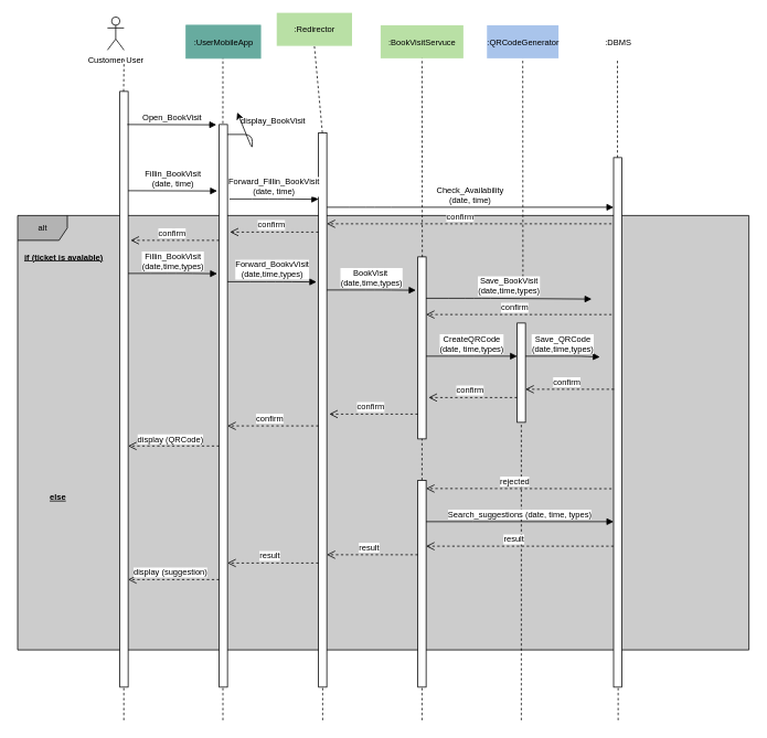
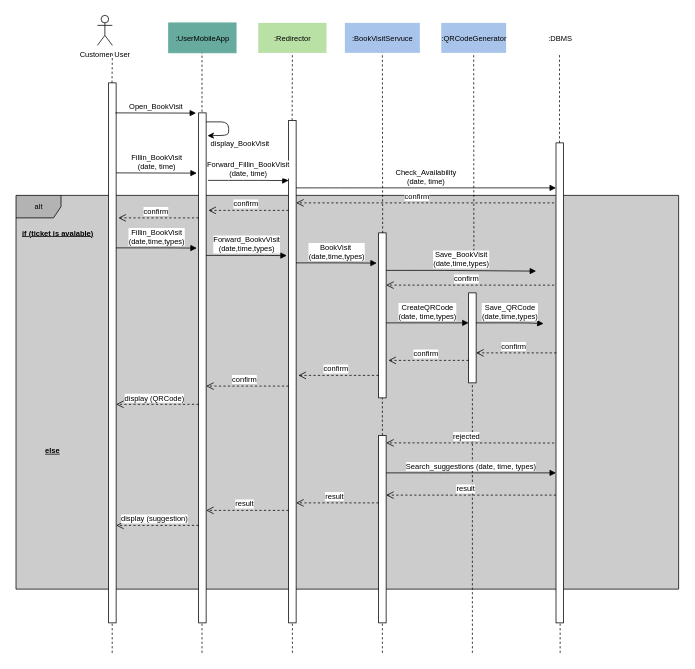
  <mxCell id="0" />
  <mxCell id="1" parent="0" />
  <mxCell id="2" value="alt" style="shape=umlFrame;whiteSpace=wrap;html=1;fontFamily=Helvetica;fontSize=10;align=center;fillColor=#B3B3B3;swimlaneFillColor=#CCCCCC;" parent="1" vertex="1"><mxGeometry x="20.5" y="260" width="883.5" height="525" as="geometry" /></mxCell>
  <mxCell id="3" value="" style="html=1;points=[];perimeter=orthogonalPerimeter;" parent="1" vertex="1"><mxGeometry x="144" y="110" width="10" height="720" as="geometry" /></mxCell>
  <mxCell id="4" value="" style="html=1;points=[];perimeter=orthogonalPerimeter;" parent="1" vertex="1"><mxGeometry x="264" y="150" width="10" height="680" as="geometry" /></mxCell>
  <mxCell id="5" value="" style="html=1;points=[];perimeter=orthogonalPerimeter;" parent="1" vertex="1"><mxGeometry x="384" y="160" width="10" height="670" as="geometry" /></mxCell>
  <mxCell id="6" value="" style="html=1;points=[];perimeter=orthogonalPerimeter;" parent="1" vertex="1"><mxGeometry x="504" y="310" width="10" height="220" as="geometry" /></mxCell>
  <mxCell id="7" value="&lt;span style=&quot;font-size: 10px&quot;&gt;Customer User&lt;/span&gt;" style="shape=umlActor;verticalLabelPosition=bottom;verticalAlign=top;html=1;fontFamily=Helvetica;align=center;fontStyle=0;fontSize=10;" parent="1" vertex="1"><mxGeometry x="129" y="20" width="20" height="40" as="geometry" /></mxCell>
  <mxCell id="8" value="" style="html=1;points=[];perimeter=orthogonalPerimeter;" parent="1" vertex="1"><mxGeometry x="624" y="390" width="10" height="120" as="geometry" /></mxCell>
  <mxCell id="9" value=":UserMobileApp" style="html=1;fontFamily=Helvetica;fontSize=10;align=center;strokeColor=#67AB9F;fillColor=#67AB9F;" parent="1" vertex="1"><mxGeometry x="224" y="30" width="90" height="40" as="geometry" /></mxCell>
- <mxCell id="10" value=":Redirector" style="html=1;fontFamily=Helvetica;fontSize=10;align=center;fillColor=#B9E0A5;strokeColor=none;" parent="1" vertex="1"><mxGeometry x="333.5" y="15" width="91" height="40" as="geometry" /></mxCell>
- <mxCell id="11" value=":BookVisitServuce" style="html=1;fontFamily=Helvetica;fontSize=10;align=center;strokeColor=none;fillColor=#b9e0a5;" parent="1" vertex="1"><mxGeometry x="459" y="30" width="100" height="40" as="geometry" /></mxCell>
+ <mxCell id="10" value=":Redirector" style="html=1;fontFamily=Helvetica;fontSize=10;align=center;fillColor=#B9E0A5;strokeColor=none;" parent="1" vertex="1"><mxGeometry x="343.5" y="30" width="91" height="40" as="geometry" /></mxCell>
+ <mxCell id="11" value=":BookVisitServuce" style="html=1;fontFamily=Helvetica;fontSize=10;align=center;strokeColor=none;fillColor=#A9C4EB;" parent="1" vertex="1"><mxGeometry x="459" y="30" width="100" height="40" as="geometry" /></mxCell>
  <mxCell id="12" value=":QRCodeGenerator" style="html=1;fontFamily=Helvetica;fontSize=10;align=center;strokeColor=none;fillColor=#A9C4EB;" parent="1" vertex="1"><mxGeometry x="587.5" y="30" width="86.5" height="40" as="geometry" /></mxCell>
  <mxCell id="13" value="" style="endArrow=none;dashed=1;html=1;fontFamily=Helvetica;fontSize=10;" parent="1" edge="1"><mxGeometry width="50" height="50" relative="1" as="geometry"><mxPoint x="148.5" y="110" as="sourcePoint" /><mxPoint x="149" y="70" as="targetPoint" /></mxGeometry></mxCell>
  <mxCell id="14" value="" style="endArrow=none;dashed=1;html=1;fontFamily=Helvetica;fontSize=10;exitX=0.447;exitY=-0.002;exitDx=0;exitDy=0;exitPerimeter=0;" parent="1" source="4" edge="1"><mxGeometry width="50" height="50" relative="1" as="geometry"><mxPoint x="268.5" y="140" as="sourcePoint" /><mxPoint x="268.5" y="70" as="targetPoint" /></mxGeometry></mxCell>
  <mxCell id="15" value="" style="endArrow=none;dashed=1;html=1;fontFamily=Helvetica;fontSize=10;" parent="1" edge="1"><mxGeometry width="50" height="50" relative="1" as="geometry"><mxPoint x="389" y="870" as="sourcePoint" /><mxPoint x="389" y="830" as="targetPoint" /></mxGeometry></mxCell>
  <mxCell id="16" value="" style="endArrow=none;dashed=1;html=1;fontFamily=Helvetica;fontSize=10;" parent="1" source="53" edge="1"><mxGeometry width="50" height="50" relative="1" as="geometry"><mxPoint x="509" y="952" as="sourcePoint" /><mxPoint x="509" y="530" as="targetPoint" /></mxGeometry></mxCell>
  <mxCell id="17" value="" style="endArrow=none;dashed=1;html=1;fontFamily=Helvetica;fontSize=10;" parent="1" target="8" edge="1"><mxGeometry width="50" height="50" relative="1" as="geometry"><mxPoint x="629" y="510" as="sourcePoint" /><mxPoint x="629.16" y="470" as="targetPoint" /><Array as="points" /></mxGeometry></mxCell>
  <mxCell id="18" value="" style="endArrow=none;dashed=1;html=1;fontFamily=Helvetica;fontSize=10;exitX=0.447;exitY=-0.002;exitDx=0;exitDy=0;exitPerimeter=0;entryX=0.5;entryY=1;entryDx=0;entryDy=0;" parent="1" target="10" edge="1"><mxGeometry width="50" height="50" relative="1" as="geometry"><mxPoint x="388.66" y="160" as="sourcePoint" /><mxPoint x="388.69" y="80.56" as="targetPoint" /></mxGeometry></mxCell>
  <mxCell id="19" value="" style="endArrow=none;dashed=1;html=1;fontFamily=Helvetica;fontSize=10;exitX=0.538;exitY=0.001;exitDx=0;exitDy=0;exitPerimeter=0;entryX=0.5;entryY=1;entryDx=0;entryDy=0;" parent="1" source="6" edge="1"><mxGeometry width="50" height="50" relative="1" as="geometry"><mxPoint x="508.66" y="160" as="sourcePoint" /><mxPoint x="509" y="70" as="targetPoint" /></mxGeometry></mxCell>
  <mxCell id="20" value="" style="endArrow=none;dashed=1;html=1;fontFamily=Helvetica;fontSize=10;entryX=0.5;entryY=1;entryDx=0;entryDy=0;" parent="1" target="12" edge="1"><mxGeometry width="50" height="50" relative="1" as="geometry"><mxPoint x="631" y="340" as="sourcePoint" /><mxPoint x="628.66" y="79.74" as="targetPoint" /></mxGeometry></mxCell>
  <mxCell id="21" value="confirm" style="html=1;verticalAlign=bottom;endArrow=open;dashed=1;endSize=8;fontFamily=Helvetica;fontSize=10;exitX=0.819;exitY=0.228;exitDx=0;exitDy=0;exitPerimeter=0;" parent="1" source="2" edge="1"><mxGeometry x="0.065" relative="1" as="geometry"><mxPoint x="621" y="379.66" as="sourcePoint" /><mxPoint x="514" y="379.66" as="targetPoint" /><mxPoint as="offset" /></mxGeometry></mxCell>
  <mxCell id="22" value="confirm" style="html=1;verticalAlign=bottom;endArrow=open;dashed=1;endSize=8;fontFamily=Helvetica;fontSize=10;" parent="1" edge="1"><mxGeometry x="0.065" relative="1" as="geometry"><mxPoint x="738" y="270" as="sourcePoint" /><mxPoint x="394" y="270" as="targetPoint" /><mxPoint as="offset" /><Array as="points"><mxPoint x="592" y="270" /></Array></mxGeometry></mxCell>
  <mxCell id="23" value="Open_BookVisit" style="html=1;verticalAlign=bottom;endArrow=block;fontFamily=Helvetica;fontSize=10;exitX=1.24;exitY=0.124;exitDx=0;exitDy=0;exitPerimeter=0;" parent="1" edge="1"><mxGeometry width="80" relative="1" as="geometry"><mxPoint x="153" y="150" as="sourcePoint" /><mxPoint x="260.6" y="150.32" as="targetPoint" /></mxGeometry></mxCell>
  <mxCell id="24" value="Forward_Fillin_BookVisit&lt;br&gt;(date, time)" style="html=1;verticalAlign=bottom;endArrow=block;fontFamily=Helvetica;fontSize=10;exitX=1.24;exitY=0.124;exitDx=0;exitDy=0;exitPerimeter=0;" parent="1" edge="1"><mxGeometry width="80" relative="1" as="geometry"><mxPoint x="276.4" y="240" as="sourcePoint" /><mxPoint x="384" y="240.32" as="targetPoint" /><Array as="points"><mxPoint x="314" y="240" /><mxPoint x="344" y="240" /></Array></mxGeometry></mxCell>
  <mxCell id="25" value="" style="endArrow=classic;html=1;fontFamily=Helvetica;fontSize=10;entryX=0.02;entryY=0.02;entryDx=0;entryDy=0;entryPerimeter=0;" parent="1" target="26" edge="1"><mxGeometry width="50" height="50" relative="1" as="geometry"><mxPoint x="274" y="162" as="sourcePoint" /><mxPoint x="280" y="185" as="targetPoint" /><Array as="points"><mxPoint x="304" y="162" /><mxPoint x="304" y="180" /></Array></mxGeometry></mxCell>
- <mxCell id="26" value="display_BookVisit" style="text;html=1;align=center;verticalAlign=middle;resizable=0;points=[];autosize=1;fontSize=10;fontFamily=Helvetica;" parent="1" vertex="1"><mxGeometry x="284" y="135" width="90" height="20" as="geometry" /></mxCell>
+ <mxCell id="26" value="display_BookVisit" style="text;html=1;align=center;verticalAlign=middle;resizable=0;points=[];autosize=1;fontSize=10;fontFamily=Helvetica;" parent="1" vertex="1"><mxGeometry x="274" y="180" width="90" height="20" as="geometry" /></mxCell>
  <mxCell id="27" value="Fillin_BookVisit&lt;br&gt;(date, time)" style="html=1;verticalAlign=bottom;endArrow=block;fontFamily=Helvetica;fontSize=10;exitX=1.24;exitY=0.124;exitDx=0;exitDy=0;exitPerimeter=0;" parent="1" edge="1"><mxGeometry width="80" relative="1" as="geometry"><mxPoint x="154" y="230" as="sourcePoint" /><mxPoint x="261.6" y="230.32" as="targetPoint" /></mxGeometry></mxCell>
  <mxCell id="28" value="Check_Availability&lt;br&gt;(date, time)" style="html=1;verticalAlign=bottom;endArrow=block;fontFamily=Helvetica;fontSize=10;exitX=1.24;exitY=0.124;exitDx=0;exitDy=0;exitPerimeter=0;" parent="1" target="48" edge="1"><mxGeometry width="80" relative="1" as="geometry"><mxPoint x="394" y="250" as="sourcePoint" /><mxPoint x="614" y="250.29" as="targetPoint" /><Array as="points"><mxPoint x="431.6" y="250" /><mxPoint x="461.6" y="250" /></Array></mxGeometry></mxCell>
  <mxCell id="29" value="BookVisit&amp;nbsp;&lt;br&gt;(date,time,types)" style="html=1;verticalAlign=bottom;endArrow=block;fontFamily=Helvetica;fontSize=10;exitX=1.24;exitY=0.124;exitDx=0;exitDy=0;exitPerimeter=0;" parent="1" edge="1"><mxGeometry width="80" relative="1" as="geometry"><mxPoint x="394" y="350" as="sourcePoint" /><mxPoint x="501.6" y="350.32" as="targetPoint" /><Array as="points"><mxPoint x="431.6" y="350" /><mxPoint x="461.6" y="350" /></Array></mxGeometry></mxCell>
  <mxCell id="30" value="if (ticket is avalable)" style="text;html=1;align=center;verticalAlign=middle;resizable=0;points=[];autosize=1;fontSize=10;fontFamily=Helvetica;fontStyle=5;labelBackgroundColor=#CCCCCC;" parent="1" vertex="1"><mxGeometry x="20.5" y="300" width="110" height="20" as="geometry" /></mxCell>
  <mxCell id="31" value="Save_BookVisit&lt;br&gt;(date,time,types)" style="html=1;verticalAlign=bottom;endArrow=block;fontFamily=Helvetica;fontSize=10;exitX=1.24;exitY=0.124;exitDx=0;exitDy=0;exitPerimeter=0;" parent="1" edge="1"><mxGeometry width="80" relative="1" as="geometry"><mxPoint x="514" y="360" as="sourcePoint" /><mxPoint x="714" y="361" as="targetPoint" /><Array as="points"><mxPoint x="551.6" y="360" /><mxPoint x="581.6" y="360" /></Array></mxGeometry></mxCell>
  <mxCell id="32" value=":DBMS" style="html=1;fontFamily=Helvetica;fontSize=10;align=center;strokeColor=none;fillColor=#ffffff;" parent="1" vertex="1"><mxGeometry x="704" y="30" width="83" height="40" as="geometry" /></mxCell>
  <mxCell id="33" value="" style="endArrow=none;dashed=1;html=1;fontFamily=Helvetica;fontSize=10;entryX=0.5;entryY=1;entryDx=0;entryDy=0;" parent="1" source="48" edge="1"><mxGeometry width="50" height="50" relative="1" as="geometry"><mxPoint x="745" y="330" as="sourcePoint" /><mxPoint x="745.16" y="70" as="targetPoint" /></mxGeometry></mxCell>
  <mxCell id="34" value="CreateQRCode&lt;br&gt;(date, time,types)" style="html=1;verticalAlign=bottom;endArrow=block;fontFamily=Helvetica;fontSize=10;exitX=1.24;exitY=0.124;exitDx=0;exitDy=0;exitPerimeter=0;" parent="1" edge="1"><mxGeometry width="80" relative="1" as="geometry"><mxPoint x="514" y="430" as="sourcePoint" /><mxPoint x="624" y="430" as="targetPoint" /><Array as="points"><mxPoint x="551.6" y="430" /><mxPoint x="581.6" y="430" /></Array></mxGeometry></mxCell>
  <mxCell id="35" value="" style="endArrow=none;dashed=1;html=1;fontFamily=Helvetica;fontSize=10;" parent="1" edge="1"><mxGeometry width="50" height="50" relative="1" as="geometry"><mxPoint x="746" y="870" as="sourcePoint" /><mxPoint x="746" y="690" as="targetPoint" /></mxGeometry></mxCell>
  <mxCell id="36" value="confirm" style="html=1;verticalAlign=bottom;endArrow=open;dashed=1;endSize=8;fontFamily=Helvetica;fontSize=10;" parent="1" edge="1"><mxGeometry x="0.065" relative="1" as="geometry"><mxPoint x="384" y="514.29" as="sourcePoint" /><mxPoint x="274" y="514.29" as="targetPoint" /><mxPoint as="offset" /></mxGeometry></mxCell>
  <mxCell id="37" value="display (QRCode)" style="html=1;verticalAlign=bottom;endArrow=open;dashed=1;endSize=8;fontFamily=Helvetica;fontSize=10;" parent="1" edge="1"><mxGeometry x="0.065" relative="1" as="geometry"><mxPoint x="264" y="538.57" as="sourcePoint" /><mxPoint x="154" y="538.57" as="targetPoint" /><mxPoint as="offset" /></mxGeometry></mxCell>
  <mxCell id="38" value="else" style="text;html=1;align=center;verticalAlign=middle;resizable=0;points=[];autosize=1;fontSize=10;fontFamily=Helvetica;fontStyle=5;labelBackgroundColor=#CCCCCC;" parent="1" vertex="1"><mxGeometry x="54" y="590" width="30" height="20" as="geometry" /></mxCell>
  <mxCell id="39" value="" style="endArrow=none;dashed=1;html=1;fontFamily=Helvetica;fontSize=10;" parent="1" edge="1"><mxGeometry width="50" height="50" relative="1" as="geometry"><mxPoint x="629" y="870" as="sourcePoint" /><mxPoint x="629" y="510" as="targetPoint" /><Array as="points" /></mxGeometry></mxCell>
  <mxCell id="40" value="rejected" style="html=1;verticalAlign=bottom;endArrow=open;dashed=1;endSize=8;fontFamily=Helvetica;fontSize=10;exitX=0.819;exitY=0.629;exitDx=0;exitDy=0;exitPerimeter=0;" parent="1" source="2" edge="1"><mxGeometry x="0.065" relative="1" as="geometry"><mxPoint x="624" y="590.66" as="sourcePoint" /><mxPoint x="514" y="590" as="targetPoint" /><mxPoint as="offset" /><Array as="points"><mxPoint x="594" y="590" /></Array></mxGeometry></mxCell>
  <mxCell id="41" value="display (suggestion)" style="html=1;verticalAlign=bottom;endArrow=open;dashed=1;endSize=8;fontFamily=Helvetica;fontSize=10;" parent="1" edge="1"><mxGeometry x="0.065" relative="1" as="geometry"><mxPoint x="264" y="700" as="sourcePoint" /><mxPoint x="154" y="700" as="targetPoint" /><mxPoint as="offset" /></mxGeometry></mxCell>
  <mxCell id="42" value="Search_suggestions (date, time, types)" style="html=1;verticalAlign=bottom;endArrow=block;fontFamily=Helvetica;fontSize=10;exitX=1.24;exitY=0.124;exitDx=0;exitDy=0;exitPerimeter=0;" parent="1" edge="1"><mxGeometry width="80" relative="1" as="geometry"><mxPoint x="512.9" y="630" as="sourcePoint" /><mxPoint x="740.5" y="630" as="targetPoint" /><Array as="points"><mxPoint x="550.5" y="630" /><mxPoint x="580.5" y="630" /></Array></mxGeometry></mxCell>
  <mxCell id="43" value="result" style="html=1;verticalAlign=bottom;endArrow=open;dashed=1;endSize=8;fontFamily=Helvetica;fontSize=10;" parent="1" edge="1"><mxGeometry x="0.065" relative="1" as="geometry"><mxPoint x="384" y="680" as="sourcePoint" /><mxPoint x="274" y="680" as="targetPoint" /><mxPoint as="offset" /></mxGeometry></mxCell>
  <mxCell id="44" value="Forward_BookvVisit&lt;br&gt;(date,time,types)" style="html=1;verticalAlign=bottom;endArrow=block;fontFamily=Helvetica;fontSize=10;exitX=1.24;exitY=0.124;exitDx=0;exitDy=0;exitPerimeter=0;" parent="1" edge="1"><mxGeometry width="80" relative="1" as="geometry"><mxPoint x="274" y="340" as="sourcePoint" /><mxPoint x="381.6" y="340.32" as="targetPoint" /><Array as="points"><mxPoint x="311.6" y="340" /><mxPoint x="341.6" y="340" /></Array></mxGeometry></mxCell>
  <mxCell id="45" value="Fillin_BookVisit&lt;br&gt;(date,time,types)" style="html=1;verticalAlign=bottom;endArrow=block;fontFamily=Helvetica;fontSize=10;exitX=1.24;exitY=0.124;exitDx=0;exitDy=0;exitPerimeter=0;" parent="1" edge="1"><mxGeometry width="80" relative="1" as="geometry"><mxPoint x="154" y="330" as="sourcePoint" /><mxPoint x="261.6" y="330.32" as="targetPoint" /><Array as="points"><mxPoint x="191.6" y="330" /><mxPoint x="221.6" y="330" /></Array></mxGeometry></mxCell>
  <mxCell id="46" value="confirm" style="html=1;verticalAlign=bottom;endArrow=open;dashed=1;endSize=8;fontFamily=Helvetica;fontSize=10;" parent="1" edge="1"><mxGeometry x="0.065" relative="1" as="geometry"><mxPoint x="384" y="280" as="sourcePoint" /><mxPoint x="277" y="280" as="targetPoint" /><mxPoint as="offset" /></mxGeometry></mxCell>
  <mxCell id="47" value="confirm" style="html=1;verticalAlign=bottom;endArrow=open;dashed=1;endSize=8;fontFamily=Helvetica;fontSize=10;" parent="1" edge="1"><mxGeometry x="0.065" relative="1" as="geometry"><mxPoint x="264" y="290" as="sourcePoint" /><mxPoint x="157" y="290" as="targetPoint" /><mxPoint as="offset" /></mxGeometry></mxCell>
  <mxCell id="48" value="" style="html=1;points=[];perimeter=orthogonalPerimeter;" parent="1" vertex="1"><mxGeometry x="740.5" y="190" width="10" height="640" as="geometry" /></mxCell>
  <mxCell id="49" value="Save_QRCode&lt;br&gt;(date,time,types)" style="html=1;verticalAlign=bottom;endArrow=block;fontFamily=Helvetica;fontSize=10;exitX=1.24;exitY=0.124;exitDx=0;exitDy=0;exitPerimeter=0;" parent="1" edge="1"><mxGeometry width="80" relative="1" as="geometry"><mxPoint x="634" y="430" as="sourcePoint" /><mxPoint x="724" y="431" as="targetPoint" /><Array as="points"><mxPoint x="671.6" y="430" /><mxPoint x="701.6" y="430" /></Array></mxGeometry></mxCell>
  <mxCell id="50" value="confirm" style="html=1;verticalAlign=bottom;endArrow=open;dashed=1;endSize=8;fontFamily=Helvetica;fontSize=10;" parent="1" edge="1"><mxGeometry x="0.065" relative="1" as="geometry"><mxPoint x="741" y="470" as="sourcePoint" /><mxPoint x="634" y="470" as="targetPoint" /><mxPoint as="offset" /></mxGeometry></mxCell>
  <mxCell id="51" value="confirm" style="html=1;verticalAlign=bottom;endArrow=open;dashed=1;endSize=8;fontFamily=Helvetica;fontSize=10;" parent="1" edge="1"><mxGeometry x="0.065" relative="1" as="geometry"><mxPoint x="624" y="480" as="sourcePoint" /><mxPoint x="517" y="480" as="targetPoint" /><mxPoint as="offset" /></mxGeometry></mxCell>
  <mxCell id="52" value="confirm" style="html=1;verticalAlign=bottom;endArrow=open;dashed=1;endSize=8;fontFamily=Helvetica;fontSize=10;" parent="1" edge="1"><mxGeometry x="0.065" relative="1" as="geometry"><mxPoint x="504" y="500" as="sourcePoint" /><mxPoint x="397" y="500" as="targetPoint" /><mxPoint as="offset" /></mxGeometry></mxCell>
  <mxCell id="53" value="" style="html=1;points=[];perimeter=orthogonalPerimeter;" parent="1" vertex="1"><mxGeometry x="504" y="580" width="10" height="250" as="geometry" /></mxCell>
  <mxCell id="54" value="" style="endArrow=none;dashed=1;html=1;fontFamily=Helvetica;fontSize=10;" parent="1" target="53" edge="1"><mxGeometry width="50" height="50" relative="1" as="geometry"><mxPoint x="509" y="870" as="sourcePoint" /><mxPoint x="509" y="530" as="targetPoint" /></mxGeometry></mxCell>
  <mxCell id="55" value="result" style="html=1;verticalAlign=bottom;endArrow=open;dashed=1;endSize=8;fontFamily=Helvetica;fontSize=10;" parent="1" target="53" edge="1"><mxGeometry x="0.065" relative="1" as="geometry"><mxPoint x="740.5" y="659.66" as="sourcePoint" /><mxPoint x="630.5" y="659.66" as="targetPoint" /><mxPoint as="offset" /></mxGeometry></mxCell>
  <mxCell id="56" value="result" style="html=1;verticalAlign=bottom;endArrow=open;dashed=1;endSize=8;fontFamily=Helvetica;fontSize=10;" parent="1" edge="1"><mxGeometry x="0.065" relative="1" as="geometry"><mxPoint x="504" y="670" as="sourcePoint" /><mxPoint x="394" y="670" as="targetPoint" /><mxPoint as="offset" /></mxGeometry></mxCell>
  <mxCell id="57" value="" style="endArrow=none;dashed=1;html=1;fontFamily=Helvetica;fontSize=10;" parent="1" edge="1"><mxGeometry width="50" height="50" relative="1" as="geometry"><mxPoint x="268.5" y="870" as="sourcePoint" /><mxPoint x="268.5" y="830" as="targetPoint" /></mxGeometry></mxCell>
  <mxCell id="58" value="" style="endArrow=none;dashed=1;html=1;fontFamily=Helvetica;fontSize=10;" parent="1" edge="1"><mxGeometry width="50" height="50" relative="1" as="geometry"><mxPoint x="148.76" y="870" as="sourcePoint" /><mxPoint x="148.76" y="830" as="targetPoint" /></mxGeometry></mxCell>
